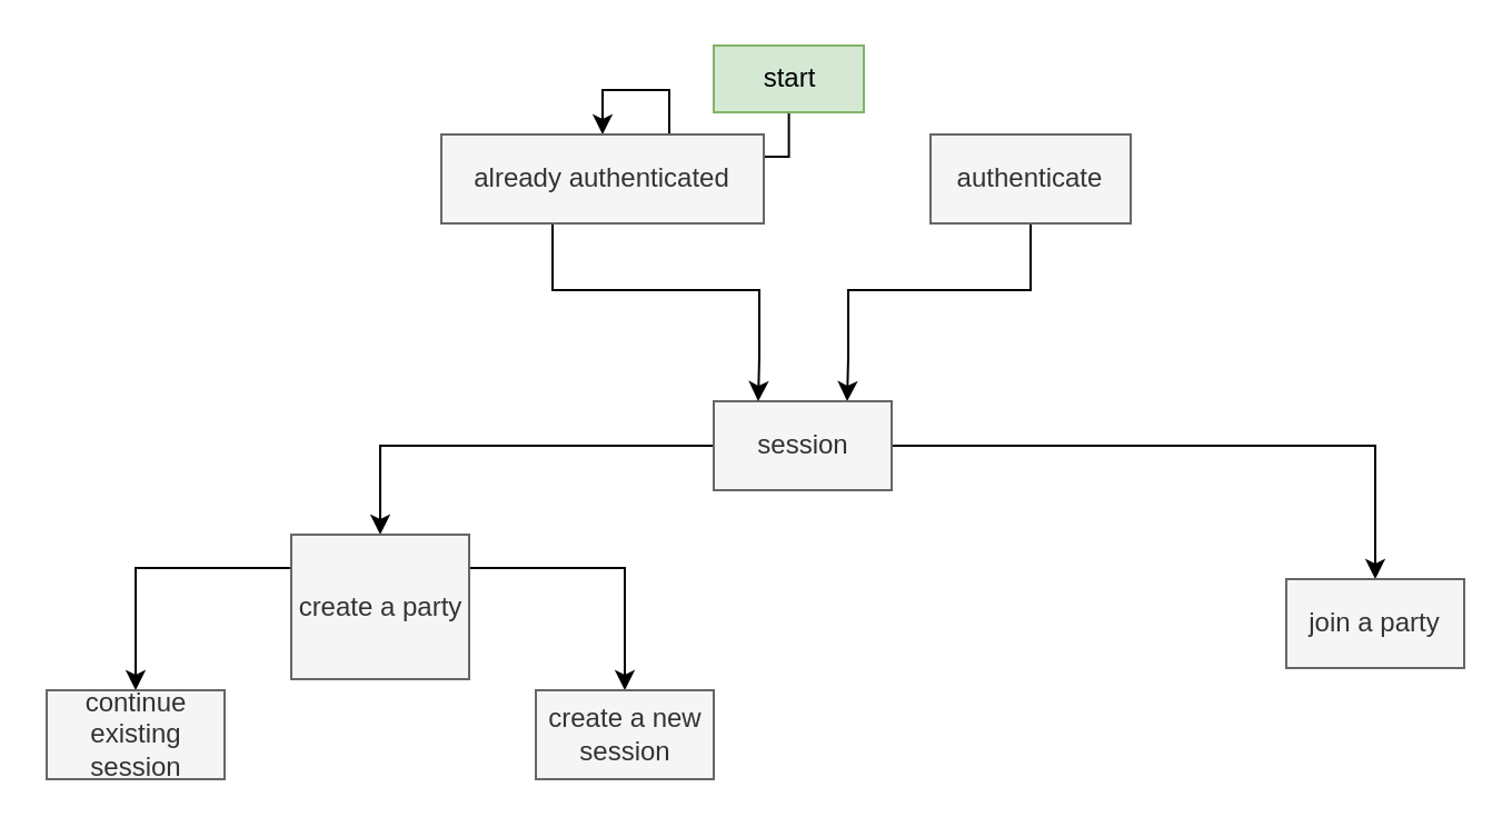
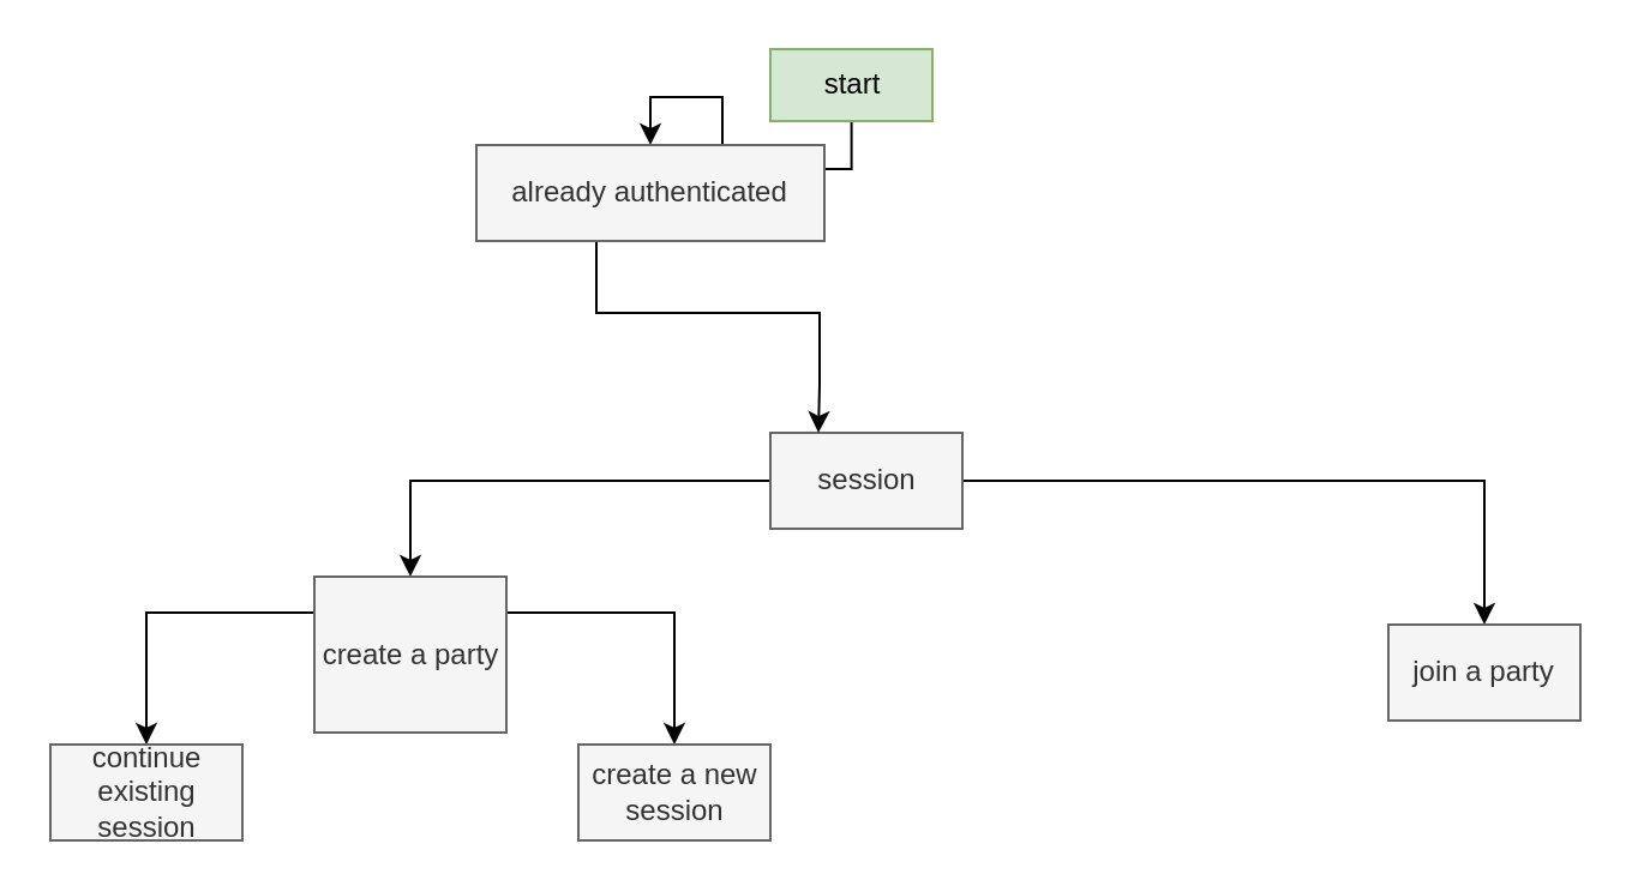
  <mxCell id="0" />
  <mxCell id="1" parent="0" />
  <mxCell id="2" value="" style="edgeStyle=orthogonalEdgeStyle;rounded=0;orthogonalLoop=1;jettySize=auto;html=1;" edge="1" parent="1" source="3" target="16"><mxGeometry relative="1" as="geometry" /></mxCell>
  <mxCell id="3" value="start" style="text;html=1;strokeColor=#82b366;fillColor=#d5e8d4;align=center;verticalAlign=middle;whiteSpace=wrap;rounded=0;" vertex="1" parent="1"><mxGeometry x="320.5" y="20" width="67.5" height="30" as="geometry" /></mxCell>
- <mxCell id="4" value="" style="edgeStyle=orthogonalEdgeStyle;rounded=0;orthogonalLoop=1;jettySize=auto;html=1;exitX=0;exitY=0.5;exitDx=0;exitDy=0;entryX=0.75;entryY=0;entryDx=0;entryDy=0;" edge="1" parent="1" source="5" target="8"><mxGeometry relative="1" as="geometry"><Array as="points"><mxPoint x="463" y="80" /><mxPoint x="463" y="130" /><mxPoint x="381" y="130" /><mxPoint x="381" y="160" /></Array></mxGeometry></mxCell>
- <mxCell id="5" value="authenticate" style="text;html=1;align=center;verticalAlign=middle;whiteSpace=wrap;rounded=0;fillColor=#f5f5f5;strokeColor=#666666;fontColor=#333333;" vertex="1" parent="1"><mxGeometry x="418" y="60" width="90" height="40" as="geometry" /></mxCell>
  <mxCell id="6" value="" style="edgeStyle=orthogonalEdgeStyle;rounded=0;orthogonalLoop=1;jettySize=auto;html=1;" edge="1" parent="1" source="8" target="14"><mxGeometry relative="1" as="geometry" /></mxCell>
  <mxCell id="7" value="" style="edgeStyle=orthogonalEdgeStyle;rounded=0;orthogonalLoop=1;jettySize=auto;html=1;" edge="1" parent="1" source="8" target="11"><mxGeometry relative="1" as="geometry" /></mxCell>
  <mxCell id="8" value="session" style="text;html=1;strokeColor=#666666;fillColor=#f5f5f5;align=center;verticalAlign=middle;whiteSpace=wrap;rounded=0;fontColor=#333333;" vertex="1" parent="1"><mxGeometry x="320.5" y="180" width="80" height="40" as="geometry" /></mxCell>
  <mxCell id="9" value="" style="edgeStyle=orthogonalEdgeStyle;rounded=0;orthogonalLoop=1;jettySize=auto;html=1;" edge="1" parent="1" source="11" target="13"><mxGeometry relative="1" as="geometry"><Array as="points"><mxPoint x="60.5" y="255" /></Array></mxGeometry></mxCell>
  <mxCell id="10" value="" style="edgeStyle=orthogonalEdgeStyle;rounded=0;orthogonalLoop=1;jettySize=auto;html=1;" edge="1" parent="1" source="11" target="12"><mxGeometry relative="1" as="geometry"><Array as="points"><mxPoint x="280.5" y="255" /></Array></mxGeometry></mxCell>
  <mxCell id="11" value="create a party" style="text;html=1;align=center;verticalAlign=middle;whiteSpace=wrap;rounded=0;fillColor=#f5f5f5;strokeColor=#666666;fontColor=#333333;" vertex="1" parent="1"><mxGeometry x="130.5" y="240" width="80" height="65" as="geometry" /></mxCell>
  <mxCell id="12" value="create a new session" style="text;html=1;strokeColor=#666666;fillColor=#f5f5f5;align=center;verticalAlign=middle;whiteSpace=wrap;rounded=0;fontColor=#333333;" vertex="1" parent="1"><mxGeometry x="240.5" y="310" width="80" height="40" as="geometry" /></mxCell>
  <mxCell id="13" value="continue existing session" style="text;html=1;strokeColor=#666666;fillColor=#f5f5f5;align=center;verticalAlign=middle;whiteSpace=wrap;rounded=0;fontColor=#333333;" vertex="1" parent="1"><mxGeometry x="20.5" y="310" width="80" height="40" as="geometry" /></mxCell>
  <mxCell id="14" value="join a party" style="text;html=1;strokeColor=#666666;fillColor=#f5f5f5;align=center;verticalAlign=middle;whiteSpace=wrap;rounded=0;fontColor=#333333;" vertex="1" parent="1"><mxGeometry x="578" y="260" width="80" height="40" as="geometry" /></mxCell>
  <mxCell id="15" value="" style="edgeStyle=orthogonalEdgeStyle;rounded=0;orthogonalLoop=1;jettySize=auto;html=1;entryX=0.25;entryY=0;entryDx=0;entryDy=0;" edge="1" parent="1" source="16" target="8"><mxGeometry relative="1" as="geometry"><mxPoint x="308" y="145" as="targetPoint" /><Array as="points"><mxPoint x="248" y="130" /><mxPoint x="341" y="130" /><mxPoint x="341" y="160" /></Array></mxGeometry></mxCell>
  <mxCell id="16" value="already authenticated" style="text;html=1;align=center;verticalAlign=middle;whiteSpace=wrap;rounded=0;fillColor=#f5f5f5;strokeColor=#666666;fontColor=#333333;" vertex="1" parent="1"><mxGeometry x="198" y="60" width="145" height="40" as="geometry" /></mxCell>
